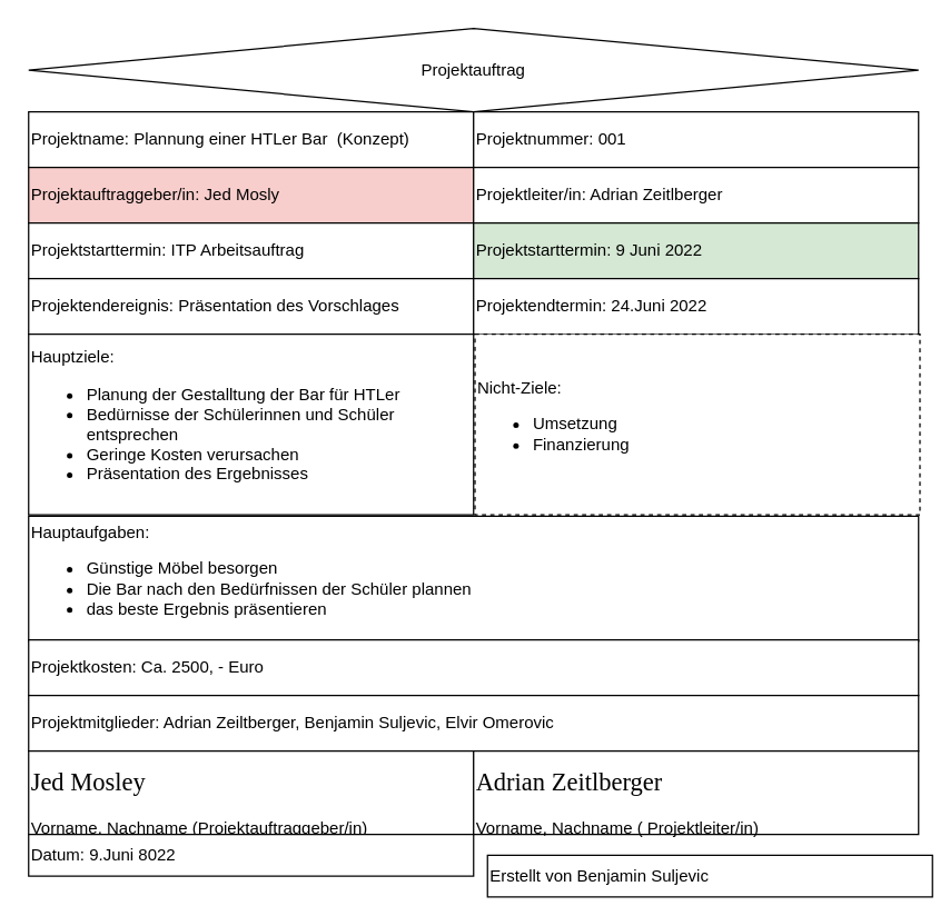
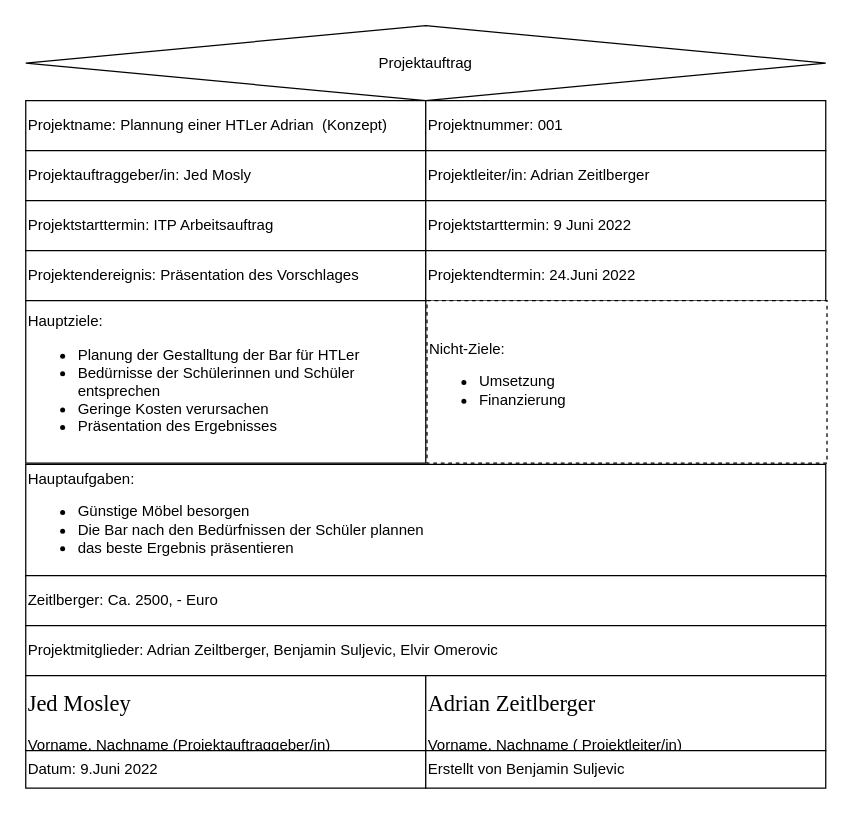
  <mxCell id="0" />
  <mxCell id="1" parent="0" />
  <mxCell id="2" value="Projektauftrag" style="rhombus;whiteSpace=wrap;html=1;" vertex="1" parent="1"><mxGeometry x="20" y="20" width="640" height="60" as="geometry" /></mxCell>
- <mxCell id="3" value="Projektname: Plannung einer HTLer Bar&amp;nbsp; (Konzept)" style="rounded=0;whiteSpace=wrap;html=1;align=left;" vertex="1" parent="1"><mxGeometry x="20" y="80" width="320" height="40" as="geometry" /></mxCell>
+ <mxCell id="3" value="Projektname: Plannung einer HTLer Adrian&amp;nbsp; (Konzept)" style="rounded=0;whiteSpace=wrap;html=1;align=left;" vertex="1" parent="1"><mxGeometry x="20" y="80" width="320" height="40" as="geometry" /></mxCell>
  <mxCell id="4" value="Projektnummer: 001" style="rounded=0;whiteSpace=wrap;html=1;align=left;" vertex="1" parent="1"><mxGeometry x="340" y="80" width="320" height="40" as="geometry" /></mxCell>
- <mxCell id="5" value="Projektauftraggeber/in: Jed Mosly" style="rounded=0;whiteSpace=wrap;html=1;align=left;fillColor=#f8cecc;" vertex="1" parent="1"><mxGeometry x="20" y="120" width="320" height="40" as="geometry" /></mxCell>
+ <mxCell id="5" value="Projektauftraggeber/in: Jed Mosly" style="rounded=0;whiteSpace=wrap;html=1;align=left;" vertex="1" parent="1"><mxGeometry x="20" y="120" width="320" height="40" as="geometry" /></mxCell>
  <mxCell id="6" value="Projektleiter/in: Adrian Zeitlberger" style="rounded=0;whiteSpace=wrap;html=1;align=left;" vertex="1" parent="1"><mxGeometry x="340" y="120" width="320" height="40" as="geometry" /></mxCell>
  <mxCell id="7" value="Projektstarttermin: ITP Arbeitsauftrag" style="rounded=0;whiteSpace=wrap;html=1;align=left;" vertex="1" parent="1"><mxGeometry x="20" y="160" width="320" height="40" as="geometry" /></mxCell>
- <mxCell id="8" value="Projektstarttermin: 9 Juni 2022&amp;nbsp;" style="rounded=0;whiteSpace=wrap;html=1;align=left;fillColor=#d5e8d4;" vertex="1" parent="1"><mxGeometry x="340" y="160" width="320" height="40" as="geometry" /></mxCell>
+ <mxCell id="8" value="Projektstarttermin: 9 Juni 2022&amp;nbsp;" style="rounded=0;whiteSpace=wrap;html=1;align=left;" vertex="1" parent="1"><mxGeometry x="340" y="160" width="320" height="40" as="geometry" /></mxCell>
  <mxCell id="9" value="Projektendereignis: Präsentation des Vorschlages" style="rounded=0;whiteSpace=wrap;html=1;align=left;" vertex="1" parent="1"><mxGeometry x="20" y="200" width="320" height="40" as="geometry" /></mxCell>
  <mxCell id="10" value="Projektendtermin: 24.Juni 2022" style="rounded=0;whiteSpace=wrap;html=1;align=left;" vertex="1" parent="1"><mxGeometry x="340" y="200" width="320" height="40" as="geometry" /></mxCell>
  <mxCell id="11" value="Hauptziele:&lt;br&gt;&lt;ul&gt;&lt;li&gt;Planung der Gestalltung der Bar für HTLer&lt;/li&gt;&lt;li&gt;Bedürnisse der Schülerinnen und Schüler entsprechen&lt;/li&gt;&lt;li&gt;Geringe Kosten verursachen&lt;/li&gt;&lt;li&gt;Präsentation des Ergebnisses&lt;/li&gt;&lt;/ul&gt;" style="rounded=0;whiteSpace=wrap;html=1;align=left;" vertex="1" parent="1"><mxGeometry x="20" y="240" width="320" height="130" as="geometry" /></mxCell>
  <mxCell id="12" value="Nicht-Ziele:&lt;br&gt;&lt;ul&gt;&lt;li&gt;Umsetzung&lt;/li&gt;&lt;li&gt;Finanzierung&amp;nbsp;&lt;/li&gt;&lt;/ul&gt;" style="rounded=0;whiteSpace=wrap;html=1;align=left;dashed=1;" vertex="1" parent="1"><mxGeometry x="341" y="240" width="320" height="130" as="geometry" /></mxCell>
  <mxCell id="13" value="Hauptaufgaben:&lt;br&gt;&lt;ul&gt;&lt;li&gt;Günstige Möbel besorgen&lt;/li&gt;&lt;li&gt;Die Bar nach den Bedürfnissen der Schüler plannen&lt;/li&gt;&lt;li&gt;das beste Ergebnis präsentieren&lt;/li&gt;&lt;/ul&gt;" style="rounded=0;whiteSpace=wrap;html=1;align=left;" vertex="1" parent="1"><mxGeometry x="20" y="371" width="640" height="90" as="geometry" /></mxCell>
- <mxCell id="14" value="Projektkosten: Ca. 2500, - Euro" style="rounded=0;whiteSpace=wrap;html=1;align=left;" vertex="1" parent="1"><mxGeometry x="20" y="460" width="640" height="40" as="geometry" /></mxCell>
+ <mxCell id="14" value="Zeitlberger: Ca. 2500, - Euro" style="rounded=0;whiteSpace=wrap;html=1;align=left;" vertex="1" parent="1"><mxGeometry x="20" y="460" width="640" height="40" as="geometry" /></mxCell>
  <mxCell id="15" value="Projektmitglieder: Adrian Zeiltberger, Benjamin Suljevic, Elvir Omerovic" style="rounded=0;whiteSpace=wrap;html=1;align=left;" vertex="1" parent="1"><mxGeometry x="20" y="500" width="640" height="40" as="geometry" /></mxCell>
  <mxCell id="16" value="&lt;br&gt;&lt;font face=&quot;Georgia&quot; style=&quot;font-size: 18px&quot;&gt;Jed Mosley&lt;/font&gt;&lt;br&gt;&lt;br&gt;Vorname, Nachname (Projektauftraggeber/in)" style="rounded=0;whiteSpace=wrap;html=1;align=left;" vertex="1" parent="1"><mxGeometry x="20" y="540" width="320" height="60" as="geometry" /></mxCell>
  <mxCell id="17" value="&lt;br&gt;&lt;font style=&quot;font-size: 18px&quot; face=&quot;Georgia&quot;&gt;Adrian Zeitlberger&lt;/font&gt;&lt;br&gt;&lt;br&gt;Vorname, Nachname ( Projektleiter/in)" style="rounded=0;whiteSpace=wrap;html=1;align=left;" vertex="1" parent="1"><mxGeometry x="340" y="540" width="320" height="60" as="geometry" /></mxCell>
- <mxCell id="18" value="Datum: 9.Juni 8022" style="rounded=0;whiteSpace=wrap;html=1;align=left;" vertex="1" parent="1"><mxGeometry x="20" y="600" width="320" height="30" as="geometry" /></mxCell>
- <mxCell id="19" value="Erstellt von Benjamin Suljevic" style="rounded=0;whiteSpace=wrap;html=1;align=left;" vertex="1" parent="1"><mxGeometry x="350" y="615" width="320" height="30" as="geometry" /></mxCell>
+ <mxCell id="18" value="Datum: 9.Juni 2022" style="rounded=0;whiteSpace=wrap;html=1;align=left;" vertex="1" parent="1"><mxGeometry x="20" y="600" width="320" height="30" as="geometry" /></mxCell>
+ <mxCell id="19" value="Erstellt von Benjamin Suljevic" style="rounded=0;whiteSpace=wrap;html=1;align=left;" vertex="1" parent="1"><mxGeometry x="340" y="600" width="320" height="30" as="geometry" /></mxCell>
